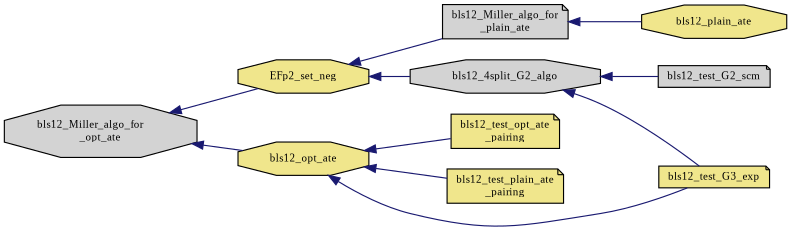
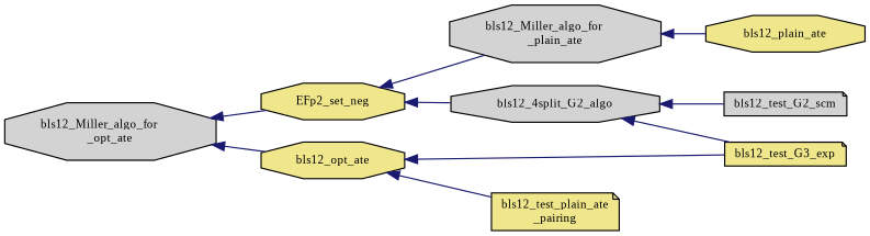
  digraph {
    fontname="Liberation Serif"
    rankdir=LR
    node [color=black fillcolor=khaki fontname="Liberation Serif" fontsize=10 shape=octagon style=filled]
    edge [color=midnightblue dir=back fontname="Liberation Serif" fontsize=10 labelfontname=Helvetica labelfontsize=10 style=solid]
    n1 [fontcolor=black height=0.2 label=EFp2_set_neg width=0.4]
    n2 [fillcolor=lightgrey height=0.2 label=bls12_4split_G2_algo width=0.4]
-   n3 [fillcolor=lightgrey height=0.2 label="bls12_Miller_algo_for\l_plain_ate" shape=note width=0.4]
+   n3 [fillcolor=lightgrey height=0.2 label="bls12_Miller_algo_for\l_plain_ate" width=0.4]
    n4 [fillcolor=lightgrey height=0.2 label=bls12_test_G2_scm shape=note width=0.4]
    n5 [height=0.2 label=bls12_test_G3_exp shape=note width=0.4]
    n6 [fillcolor=lightgrey height=0.2 label="bls12_Miller_algo_for\l_opt_ate" width=0.4]
    n7 [height=0.2 label=bls12_opt_ate width=0.4]
    n8 [height=0.2 label=bls12_plain_ate width=0.4]
-   n9 [height=0.2 label="bls12_test_opt_ate\l_pairing" shape=note width=0.4]
    n10 [height=0.2 label="bls12_test_plain_ate\l_pairing" shape=note width=0.4]
    n1 -> n2
    n1 -> n3
    n2 -> n4
    n2 -> n5
    n3 -> n8
    n6 -> n1
    n6 -> n7
    n7 -> n5
-   n7 -> n9
    n7 -> n10
  }
